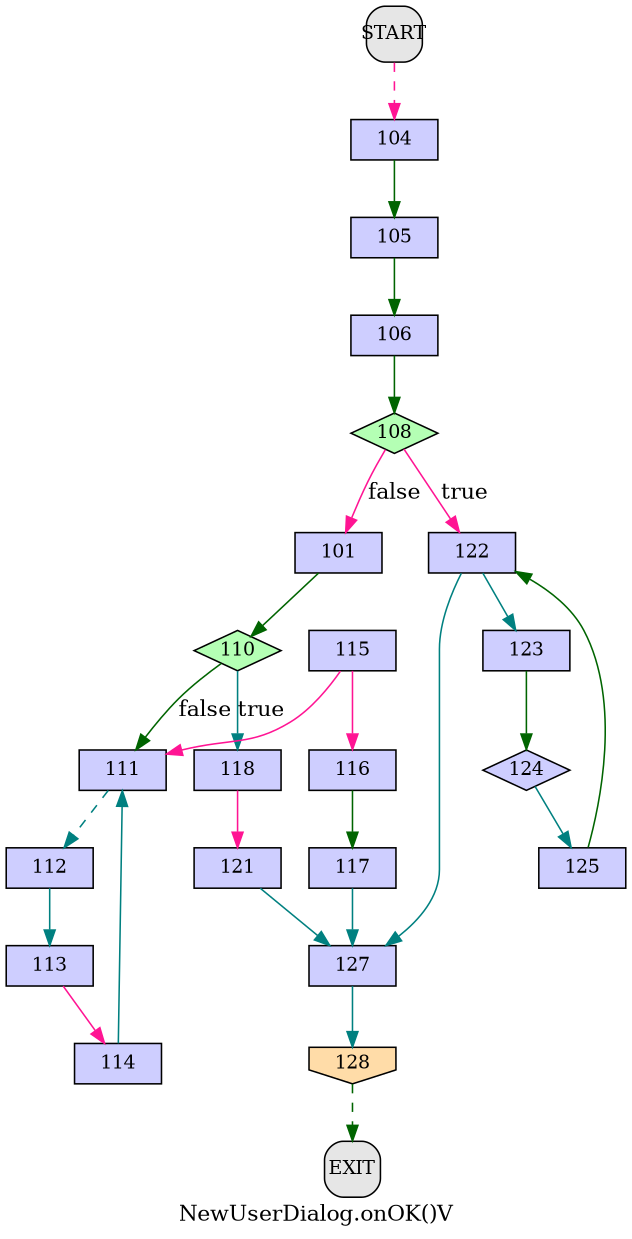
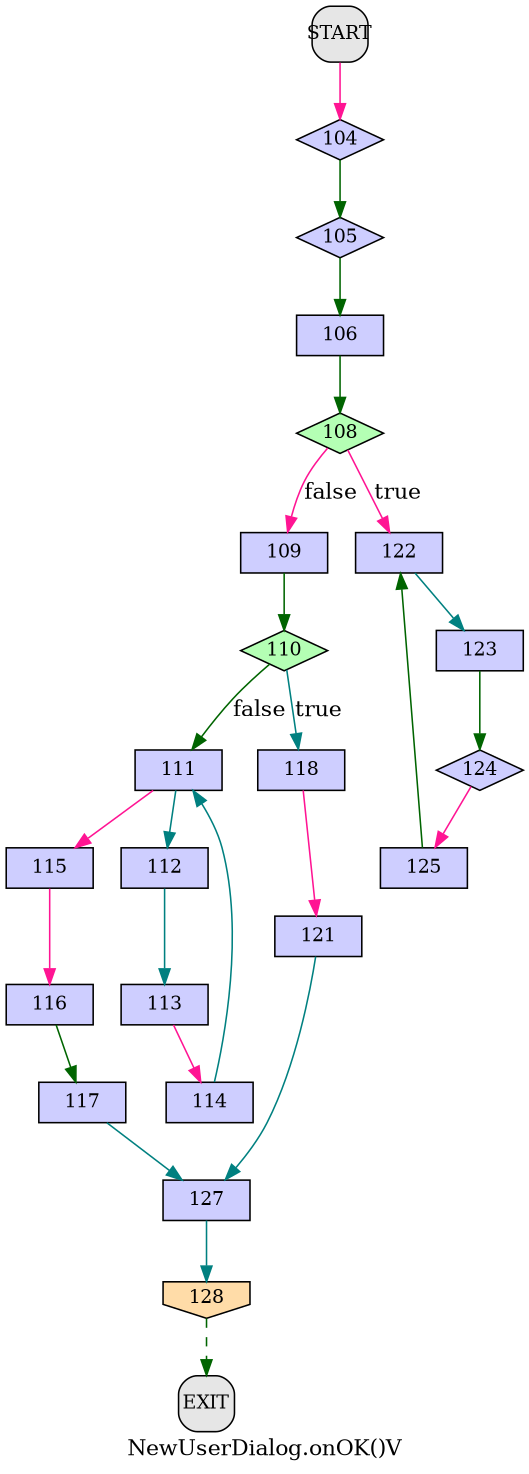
  digraph {
    label="NewUserDialog.onOK()V"
    node [fillcolor="#CECEFF" fixedsize=true fontsize=12 shape=box style=filled]
    edge [color=teal style=solid]
-   n1 [height=0.36 label=104 width=0.78]
-   n2 [height=0.36 label=105 width=0.78]
+   n1 [height=0.36 label=104 shape=diamond width=0.78]
+   n2 [height=0.36 label=105 shape=diamond width=0.78]
    n3 [height=0.36 label=106 width=0.78]
    n4 [fillcolor="#B4FFB4" height=0.36 label=108 shape=diamond width=0.78]
-   n5 [height=0.36 label=101 width=0.78]
+   n5 [height=0.36 label=109 width=0.78]
    n6 [height=0.36 label=122 width=0.78]
    n7 [fillcolor="#B4FFB4" height=0.36 label=110 shape=diamond width=0.78]
    n8 [height=0.36 label=127 width=0.78]
    n9 [height=0.36 label=123 width=0.78]
    n10 [height=0.36 label=111 width=0.78]
    n11 [height=0.36 label=118 width=0.78]
    n12 [height=0.36 label=112 width=0.78]
    n13 [height=0.36 label=115 width=0.78]
    n14 [height=0.36 label=121 width=0.78]
    n15 [height=0.36 label=113 width=0.78]
    n16 [height=0.36 label=116 width=0.78]
    n17 [height=0.36 label=114 width=0.78]
    n18 [height=0.36 label=117 width=0.78]
    n19 [fillcolor="#FFDCA8" height=0.36 label=128 shape=invhouse width=0.78]
    n20 [height=0.36 label=124 shape=diamond width=0.78]
    n21 [height=0.36 label=125 width=0.78]
    n22 [fillcolor="#E6E6E6" height=0.5 label=EXIT style="filled, rounded" width=0.5]
    n23 [fillcolor="#E6E6E6" height=0.5 label=START style="filled, rounded" width=0.5]
    n1 -> n2 [color=darkgreen]
    n2 -> n3 [color=darkgreen]
    n3 -> n4 [color=darkgreen]
    n4 -> n5 [color=deeppink label=false]
    n4 -> n6 [color=deeppink label=true]
    n5 -> n7 [color=darkgreen]
-   n6 -> n8
    n6 -> n9
    n7 -> n10 [color=darkgreen label=false]
    n7 -> n11 [label=true]
    n8 -> n19
    n9 -> n20 [color=darkgreen]
-   n10 -> n12 [style=dashed]
-   n13 -> n10 [color=deeppink]
+   n10 -> n12
+   n10 -> n13 [color=deeppink]
    n11 -> n14 [color=deeppink]
    n12 -> n15
    n13 -> n16 [color=deeppink]
    n14 -> n8
    n15 -> n17 [color=deeppink]
    n16 -> n18 [color=darkgreen]
    n17 -> n10
    n18 -> n8
    n19 -> n22 [color=darkgreen style=dashed]
-   n20 -> n21
+   n20 -> n21 [color=deeppink]
    n21 -> n6 [color=darkgreen]
-   n23 -> n1 [color=deeppink style=dashed]
+   n23 -> n1 [color=deeppink]
  }
